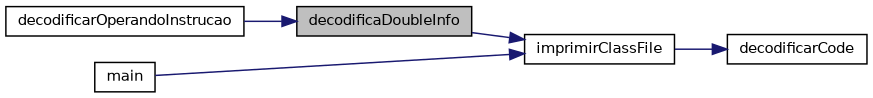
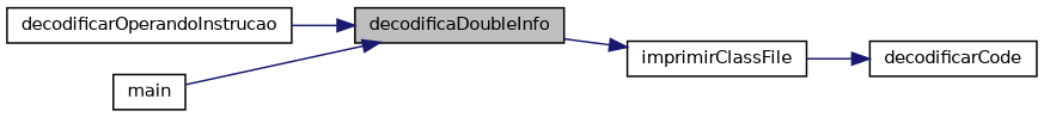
  digraph {
    rankdir=RL
    node [color=black fillcolor=white fontname=Helvetica fontsize=10 shape=record style=filled]
    edge [color=midnightblue dir=back fontname=Helvetica fontsize=10 labelfontname=Helvetica labelfontsize=10 style=solid]
    n1 [fillcolor=grey75 fontcolor=black height=0.2 label=decodificaDoubleInfo width=0.4]
    n2 [height=0.2 label=decodificarOperandoInstrucao width=0.4]
    n3 [height=0.2 label=imprimirClassFile width=0.4]
    n4 [height=0.2 label=main width=0.4]
    n5 [height=0.2 label=decodificarCode width=0.4]
    n1 -> n2
    n3 -> n1
-   n3 -> n4
+   n1 -> n4
    n5 -> n3
  }
